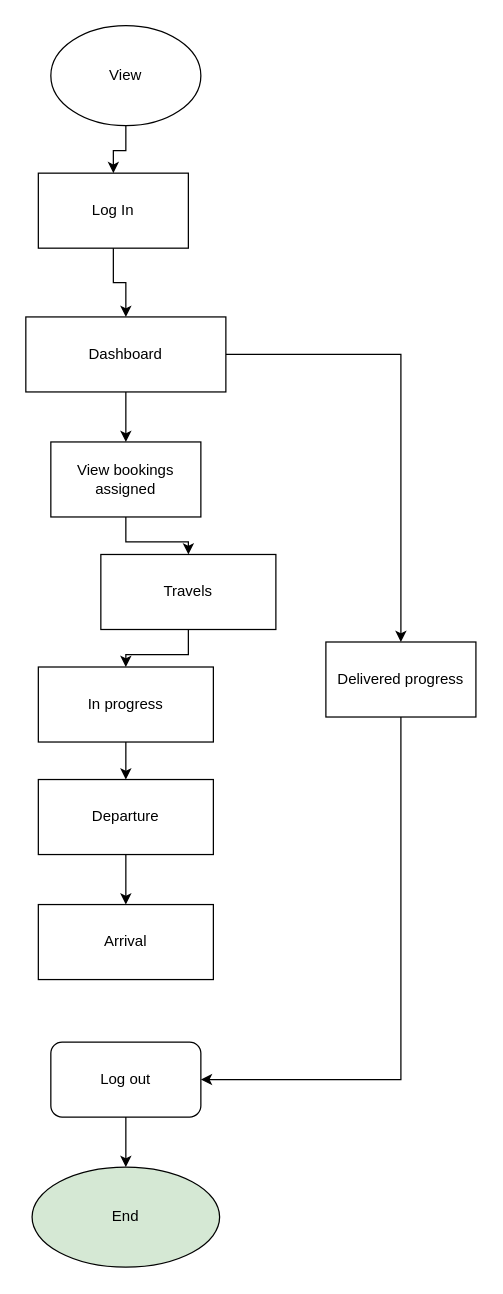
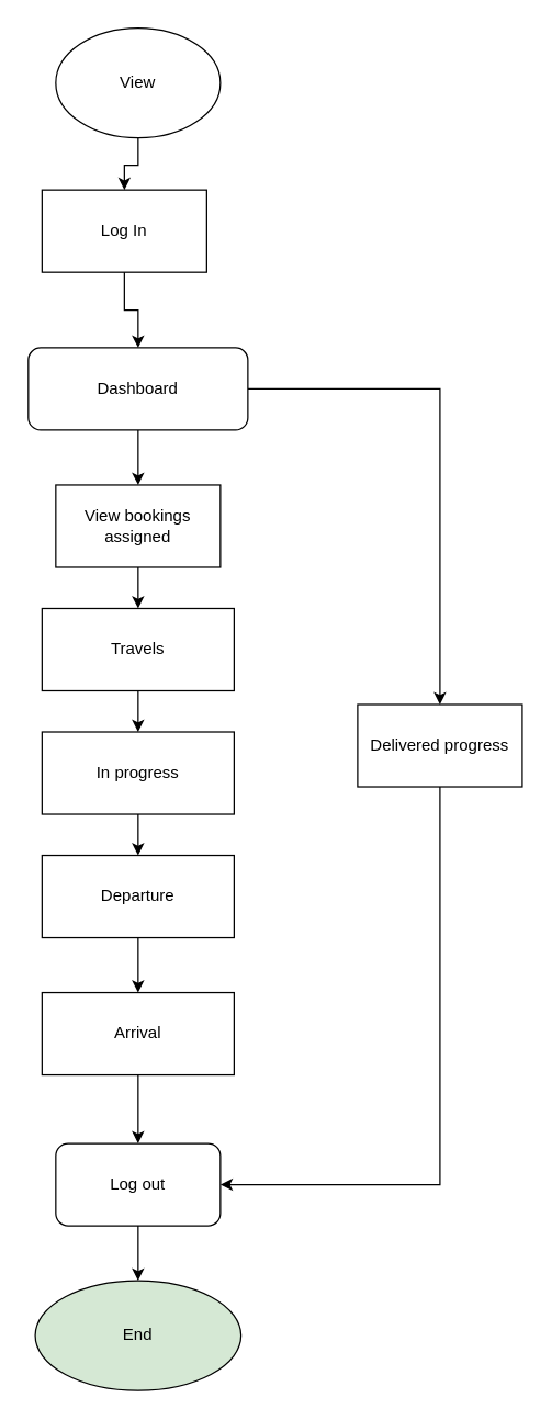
  <mxCell id="0" />
  <mxCell id="1" parent="0" />
  <mxCell id="2" value="" style="edgeStyle=orthogonalEdgeStyle;rounded=0;orthogonalLoop=1;jettySize=auto;html=1;entryX=0.5;entryY=0;entryDx=0;entryDy=0;" edge="1" parent="1" source="3" target="4"><mxGeometry relative="1" as="geometry"><mxPoint x="100" y="130" as="targetPoint" /></mxGeometry></mxCell>
  <mxCell id="3" value="View" style="ellipse;whiteSpace=wrap;html=1;" vertex="1" parent="1"><mxGeometry x="40" y="20" width="120" height="80" as="geometry" /></mxCell>
  <mxCell id="4" value="Log In" style="whiteSpace=wrap;html=1;" vertex="1" parent="1"><mxGeometry x="30" y="138" width="120" height="60" as="geometry" /></mxCell>
  <mxCell id="5" value="" style="edgeStyle=orthogonalEdgeStyle;rounded=0;orthogonalLoop=1;jettySize=auto;html=1;" edge="1" parent="1" source="16" target="8"><mxGeometry relative="1" as="geometry" /></mxCell>
  <mxCell id="6" style="edgeStyle=orthogonalEdgeStyle;rounded=0;orthogonalLoop=1;jettySize=auto;html=1;entryX=0.5;entryY=0;entryDx=0;entryDy=0;" edge="1" parent="1" source="7" target="10"><mxGeometry relative="1" as="geometry"><mxPoint x="100" y="633" as="targetPoint" /></mxGeometry></mxCell>
  <mxCell id="7" value="View bookings assigned" style="whiteSpace=wrap;html=1;" vertex="1" parent="1"><mxGeometry x="40" y="353" width="120" height="60" as="geometry" /></mxCell>
  <mxCell id="8" value="Delivered progress" style="whiteSpace=wrap;html=1;" vertex="1" parent="1"><mxGeometry x="260" y="513" width="120" height="60" as="geometry" /></mxCell>
  <mxCell id="9" value="" style="edgeStyle=orthogonalEdgeStyle;rounded=0;orthogonalLoop=1;jettySize=auto;html=1;" edge="1" parent="1" source="10" target="19"><mxGeometry relative="1" as="geometry" /></mxCell>
- <mxCell id="10" value="Travels" style="whiteSpace=wrap;html=1;" vertex="1" parent="1"><mxGeometry x="80" y="443" width="140" height="60" as="geometry" /></mxCell>
+ <mxCell id="10" value="Travels" style="whiteSpace=wrap;html=1;" vertex="1" parent="1"><mxGeometry x="30" y="443" width="140" height="60" as="geometry" /></mxCell>
  <mxCell id="11" value="" style="edgeStyle=orthogonalEdgeStyle;rounded=0;orthogonalLoop=1;jettySize=auto;html=1;" edge="1" parent="1" source="12" target="14"><mxGeometry relative="1" as="geometry" /></mxCell>
  <mxCell id="12" value="Log out" style="rounded=1;whiteSpace=wrap;html=1;" vertex="1" parent="1"><mxGeometry x="40" y="833" width="120" height="60" as="geometry" /></mxCell>
  <mxCell id="13" value="" style="endArrow=classic;html=1;rounded=0;exitX=0.5;exitY=1;exitDx=0;exitDy=0;entryX=1;entryY=0.5;entryDx=0;entryDy=0;" edge="1" parent="1" source="8" target="12"><mxGeometry width="50" height="50" relative="1" as="geometry"><mxPoint x="440" y="295" as="sourcePoint" /><mxPoint x="190" y="873" as="targetPoint" /><Array as="points"><mxPoint x="320" y="863" /></Array></mxGeometry></mxCell>
  <mxCell id="14" value="End" style="ellipse;whiteSpace=wrap;html=1;rounded=1;fillColor=#d5e8d4;" vertex="1" parent="1"><mxGeometry x="25" y="933" width="150" height="80" as="geometry" /></mxCell>
  <mxCell id="15" value="" style="edgeStyle=orthogonalEdgeStyle;rounded=0;orthogonalLoop=1;jettySize=auto;html=1;entryX=0.5;entryY=0;entryDx=0;entryDy=0;" edge="1" parent="1" source="4" target="16"><mxGeometry relative="1" as="geometry"><mxPoint x="120" y="243" as="targetPoint" /><mxPoint x="100" y="193" as="sourcePoint" /></mxGeometry></mxCell>
- <mxCell id="16" value="Dashboard" style="whiteSpace=wrap;html=1;" vertex="1" parent="1"><mxGeometry x="20" y="253" width="160" height="60" as="geometry" /></mxCell>
+ <mxCell id="16" value="Dashboard" style="whiteSpace=wrap;html=1;rounded=1;" vertex="1" parent="1"><mxGeometry x="20" y="253" width="160" height="60" as="geometry" /></mxCell>
  <mxCell id="17" value="" style="endArrow=classic;html=1;rounded=0;entryX=0.5;entryY=0;entryDx=0;entryDy=0;exitX=0.5;exitY=1;exitDx=0;exitDy=0;" edge="1" parent="1" source="16" target="7"><mxGeometry width="50" height="50" relative="1" as="geometry"><mxPoint x="70" y="373" as="sourcePoint" /><mxPoint x="120" y="323" as="targetPoint" /></mxGeometry></mxCell>
  <mxCell id="18" value="" style="edgeStyle=orthogonalEdgeStyle;rounded=0;orthogonalLoop=1;jettySize=auto;html=1;" edge="1" parent="1" source="19" target="21"><mxGeometry relative="1" as="geometry" /></mxCell>
  <mxCell id="19" value="In progress" style="whiteSpace=wrap;html=1;" vertex="1" parent="1"><mxGeometry x="30" y="533" width="140" height="60" as="geometry" /></mxCell>
  <mxCell id="20" style="edgeStyle=orthogonalEdgeStyle;rounded=0;orthogonalLoop=1;jettySize=auto;html=1;" edge="1" parent="1" source="21" target="23"><mxGeometry relative="1" as="geometry" /></mxCell>
  <mxCell id="21" value="Departure" style="whiteSpace=wrap;html=1;" vertex="1" parent="1"><mxGeometry x="30" y="623" width="140" height="60" as="geometry" /></mxCell>
+ <mxCell id="22" style="edgeStyle=orthogonalEdgeStyle;rounded=0;orthogonalLoop=1;jettySize=auto;html=1;" edge="1" parent="1" source="23" target="12"><mxGeometry relative="1" as="geometry" /></mxCell>
  <mxCell id="23" value="Arrival" style="whiteSpace=wrap;html=1;" vertex="1" parent="1"><mxGeometry x="30" y="723" width="140" height="60" as="geometry" /></mxCell>
